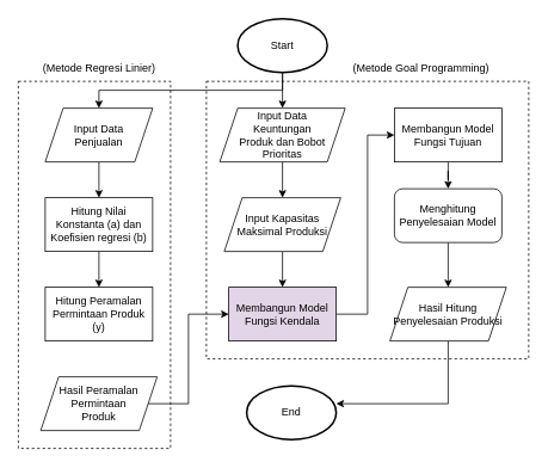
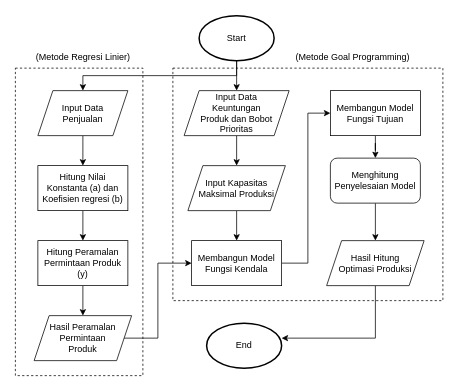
  <mxCell id="0" />
  <mxCell id="1" parent="0" />
  <mxCell id="2" value="" style="rounded=0;whiteSpace=wrap;html=1;fillColor=none;dashed=1;" vertex="1" parent="1"><mxGeometry x="20" y="90" width="170" height="410" as="geometry" /></mxCell>
  <mxCell id="3" value="" style="rounded=0;whiteSpace=wrap;html=1;fillColor=none;dashed=1;" vertex="1" parent="1"><mxGeometry x="230" y="90" width="360" height="310" as="geometry" /></mxCell>
  <mxCell id="4" style="edgeStyle=orthogonalEdgeStyle;rounded=0;orthogonalLoop=1;jettySize=auto;html=1;" parent="1" source="26" target="11" edge="1"><mxGeometry relative="1" as="geometry"><mxPoint x="310" y="90" as="sourcePoint" /></mxGeometry></mxCell>
  <mxCell id="5" style="edgeStyle=orthogonalEdgeStyle;rounded=0;orthogonalLoop=1;jettySize=auto;html=1;" parent="1" source="26" target="9" edge="1"><mxGeometry relative="1" as="geometry"><mxPoint x="250" y="50" as="sourcePoint" /><Array as="points"><mxPoint x="315" y="100" /><mxPoint x="110" y="100" /></Array></mxGeometry></mxCell>
  <mxCell id="6" style="edgeStyle=orthogonalEdgeStyle;rounded=0;orthogonalLoop=1;jettySize=auto;html=1;" parent="1" source="7" target="13" edge="1"><mxGeometry relative="1" as="geometry" /></mxCell>
  <mxCell id="7" value="Hitung Nilai Konstanta (a) dan Koefisien regresi (b)" style="rounded=0;whiteSpace=wrap;html=1;" parent="1" vertex="1"><mxGeometry x="50" y="220" width="120" height="60" as="geometry" /></mxCell>
  <mxCell id="8" style="edgeStyle=orthogonalEdgeStyle;rounded=0;orthogonalLoop=1;jettySize=auto;html=1;" parent="1" source="9" target="7" edge="1"><mxGeometry relative="1" as="geometry"><mxPoint x="110" y="120" as="targetPoint" /></mxGeometry></mxCell>
  <mxCell id="9" value="Input Data&lt;div&gt;Penjualan&lt;/div&gt;" style="shape=parallelogram;perimeter=parallelogramPerimeter;whiteSpace=wrap;html=1;fixedSize=1;" parent="1" vertex="1"><mxGeometry x="50" y="120" width="120" height="60" as="geometry" /></mxCell>
  <mxCell id="10" style="edgeStyle=orthogonalEdgeStyle;rounded=0;orthogonalLoop=1;jettySize=auto;html=1;" parent="1" source="11" target="17" edge="1"><mxGeometry relative="1" as="geometry" /></mxCell>
  <mxCell id="11" value="Input Data&lt;div&gt;Keuntungan&lt;/div&gt;&lt;div&gt;Produk dan Bobot Prioritas&lt;/div&gt;" style="shape=parallelogram;perimeter=parallelogramPerimeter;whiteSpace=wrap;html=1;fixedSize=1;" parent="1" vertex="1"><mxGeometry x="245" y="120" width="140" height="60" as="geometry" /></mxCell>
+ <mxCell id="12" style="edgeStyle=orthogonalEdgeStyle;rounded=0;orthogonalLoop=1;jettySize=auto;html=1;" parent="1" source="13" target="19" edge="1"><mxGeometry relative="1" as="geometry" /></mxCell>
  <mxCell id="13" value="Hitung Peramalan Permintaan Produk (y)" style="rounded=0;whiteSpace=wrap;html=1;" parent="1" vertex="1"><mxGeometry x="50" y="320" width="120" height="60" as="geometry" /></mxCell>
  <mxCell id="14" style="edgeStyle=orthogonalEdgeStyle;rounded=0;orthogonalLoop=1;jettySize=auto;html=1;" parent="1" source="15" target="21" edge="1"><mxGeometry relative="1" as="geometry"><Array as="points"><mxPoint x="410" y="350" /><mxPoint x="410" y="150" /></Array></mxGeometry></mxCell>
- <mxCell id="15" value="Membangun Model&lt;div&gt;Fungsi Kendala&lt;/div&gt;" style="rounded=0;whiteSpace=wrap;html=1;fillColor=#e1d5e7;" parent="1" vertex="1"><mxGeometry x="255" y="320" width="120" height="60" as="geometry" /></mxCell>
+ <mxCell id="15" value="Membangun Model&lt;div&gt;Fungsi Kendala&lt;/div&gt;" style="rounded=0;whiteSpace=wrap;html=1;" parent="1" vertex="1"><mxGeometry x="255" y="320" width="120" height="60" as="geometry" /></mxCell>
  <mxCell id="16" style="edgeStyle=orthogonalEdgeStyle;rounded=0;orthogonalLoop=1;jettySize=auto;html=1;" parent="1" source="17" target="15" edge="1"><mxGeometry relative="1" as="geometry" /></mxCell>
  <mxCell id="17" value="Input Kapasitas Maksimal Produksi" style="shape=parallelogram;perimeter=parallelogramPerimeter;whiteSpace=wrap;html=1;fixedSize=1;" parent="1" vertex="1"><mxGeometry x="250" y="220" width="130" height="60" as="geometry" /></mxCell>
  <mxCell id="18" style="edgeStyle=orthogonalEdgeStyle;rounded=0;orthogonalLoop=1;jettySize=auto;html=1;" parent="1" source="19" target="15" edge="1"><mxGeometry relative="1" as="geometry"><Array as="points"><mxPoint x="210" y="450" /><mxPoint x="210" y="350" /></Array></mxGeometry></mxCell>
  <mxCell id="19" value="Hasil Peramalan Permintaan&lt;div&gt;Produk&lt;/div&gt;" style="shape=parallelogram;perimeter=parallelogramPerimeter;whiteSpace=wrap;html=1;fixedSize=1;" parent="1" vertex="1"><mxGeometry x="45" y="420" width="130" height="60" as="geometry" /></mxCell>
  <mxCell id="20" style="edgeStyle=orthogonalEdgeStyle;rounded=0;orthogonalLoop=1;jettySize=auto;html=1;" parent="1" source="21" target="23" edge="1"><mxGeometry relative="1" as="geometry" /></mxCell>
  <mxCell id="21" value="Membangun Model&lt;div&gt;Fungsi Tujuan&lt;/div&gt;" style="rounded=0;whiteSpace=wrap;html=1;" parent="1" vertex="1"><mxGeometry x="440" y="120" width="120" height="60" as="geometry" /></mxCell>
  <mxCell id="22" style="edgeStyle=orthogonalEdgeStyle;rounded=0;orthogonalLoop=1;jettySize=auto;html=1;" parent="1" source="23" target="25" edge="1"><mxGeometry relative="1" as="geometry" /></mxCell>
  <mxCell id="23" value="Menghitung Penyelesaian Model" style="whiteSpace=wrap;html=1;rounded=1;" parent="1" vertex="1"><mxGeometry x="440" y="210" width="120" height="60" as="geometry" /></mxCell>
  <mxCell id="24" style="edgeStyle=orthogonalEdgeStyle;rounded=0;orthogonalLoop=1;jettySize=auto;html=1;" parent="1" source="25" target="27" edge="1"><mxGeometry relative="1" as="geometry"><mxPoint x="370" y="450" as="targetPoint" /><Array as="points"><mxPoint x="500" y="450" /></Array></mxGeometry></mxCell>
- <mxCell id="25" value="Hasil Hitung&lt;div&gt;Penyelesaian Produksi&lt;/div&gt;" style="shape=parallelogram;perimeter=parallelogramPerimeter;whiteSpace=wrap;html=1;fixedSize=1;" parent="1" vertex="1"><mxGeometry x="435" y="320" width="130" height="60" as="geometry" /></mxCell>
+ <mxCell id="25" value="Hasil Hitung&lt;div&gt;Optimasi Produksi&lt;/div&gt;" style="shape=parallelogram;perimeter=parallelogramPerimeter;whiteSpace=wrap;html=1;fixedSize=1;" parent="1" vertex="1"><mxGeometry x="435" y="320" width="130" height="60" as="geometry" /></mxCell>
  <mxCell id="26" value="Start" style="strokeWidth=2;html=1;shape=mxgraph.flowchart.start_1;whiteSpace=wrap;" vertex="1" parent="1"><mxGeometry x="265" y="20" width="100" height="60" as="geometry" /></mxCell>
  <mxCell id="27" value="End" style="strokeWidth=2;html=1;shape=mxgraph.flowchart.start_1;whiteSpace=wrap;" vertex="1" parent="1"><mxGeometry x="275" y="430" width="100" height="60" as="geometry" /></mxCell>
  <mxCell id="28" value="(Metode Regresi Linier)" style="text;html=1;align=center;verticalAlign=middle;whiteSpace=wrap;rounded=0;" vertex="1" parent="1"><mxGeometry x="42.5" y="60" width="135" height="30" as="geometry" /></mxCell>
  <mxCell id="29" value="(Metode Goal Programming)" style="text;html=1;align=center;verticalAlign=middle;whiteSpace=wrap;rounded=0;" vertex="1" parent="1"><mxGeometry x="390" y="60" width="160" height="30" as="geometry" /></mxCell>
